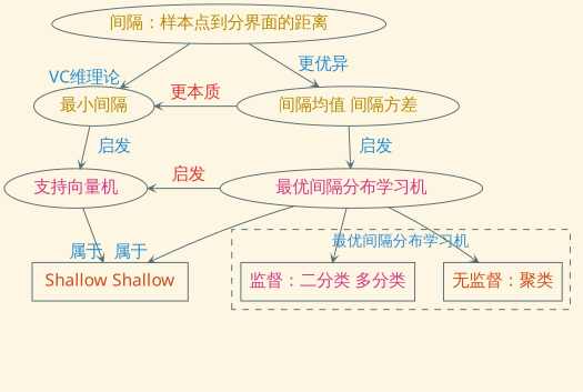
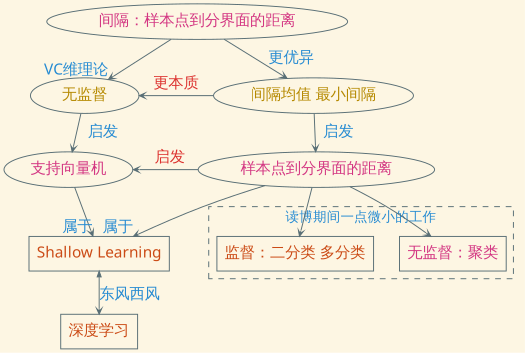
  digraph {
    bgcolor="#fdf6e3"
    nodesep=0.38
    rankdir=TB
    ranksep=0.3
    style=filled
    node [color="#586e75" fontcolor="#d33682" fontname="EBG,fzlz" fontsize=16 shape=ellipse]
    edge [arrowhead=vee arrowsize=0.6 color="#586e75" fontcolor="#268bd2" fontname="EBG,fzlz" fontsize=16]
-   "监督：二分类 多分类" [shape=box]
-   "无监督：聚类" [fontcolor="#cb4b16" shape=box]
-   "间隔：样本点到分界面的距离" [fontcolor="#b58900"]
-   "最小间隔" [fontcolor="#b58900"]
-   "间隔均值 间隔方差" [fontcolor="#b58900"]
+   "监督：二分类 多分类" [fontcolor="#cb4b16" shape=box]
+   "无监督：聚类" [shape=box]
+   "间隔：样本点到分界面的距离"
+   "最小间隔" [fontcolor="#b58900" label="无监督"]
+   "间隔均值 间隔方差" [fontcolor="#b58900" label="间隔均值 最小间隔"]
    "支持向量机"
-   "最优间隔分布学习机"
-   "Shallow Learning" [fontcolor="#cb4b16" shape=box label="Shallow Shallow"]
+   "最优间隔分布学习机" [label="样本点到分界面的距离"]
+   "Shallow Learning" [fontcolor="#cb4b16" shape=box]
+   "深度学习" [fontcolor="#cb4b16" shape=box]
    subgraph cluster_1 {
      color="#586e75"
      fontcolor="#268bd2"
      fontname="EBG,fzlz"
-     label="最优间隔分布学习机"
+     label="读博期间一点微小的工作"
      labelloc=t
      style=dashed
      "监督：二分类 多分类"
      "无监督：聚类"
    }
    "间隔：样本点到分界面的距离" -> "最小间隔" [headlabel="VC维理论" labelangle=75 labeldistance=3]
    "间隔：样本点到分界面的距离" -> "间隔均值 间隔方差" [label="更优异"]
    "最小间隔" -> "支持向量机" [label="  启发"]
    "间隔均值 间隔方差" -> "最小间隔" [constraint=false fontcolor="#dc322f" label="更本质"]
    "间隔均值 间隔方差" -> "最优间隔分布学习机" [label="  启发"]
    "支持向量机" -> "Shallow Learning" [headlabel="属于" labelangle=30 labeldistance=3.5]
    "最优间隔分布学习机" -> "监督：二分类 多分类"
    "最优间隔分布学习机" -> "无监督：聚类"
    "最优间隔分布学习机" -> "支持向量机" [constraint=false fontcolor="#dc322f" label="  启发"]
    "最优间隔分布学习机" -> "Shallow Learning" [headlabel="属于" labelangle=25 labeldistance=3.5]
+   "Shallow Learning" -> "深度学习" [dir=both label="东风西风"]
  }
